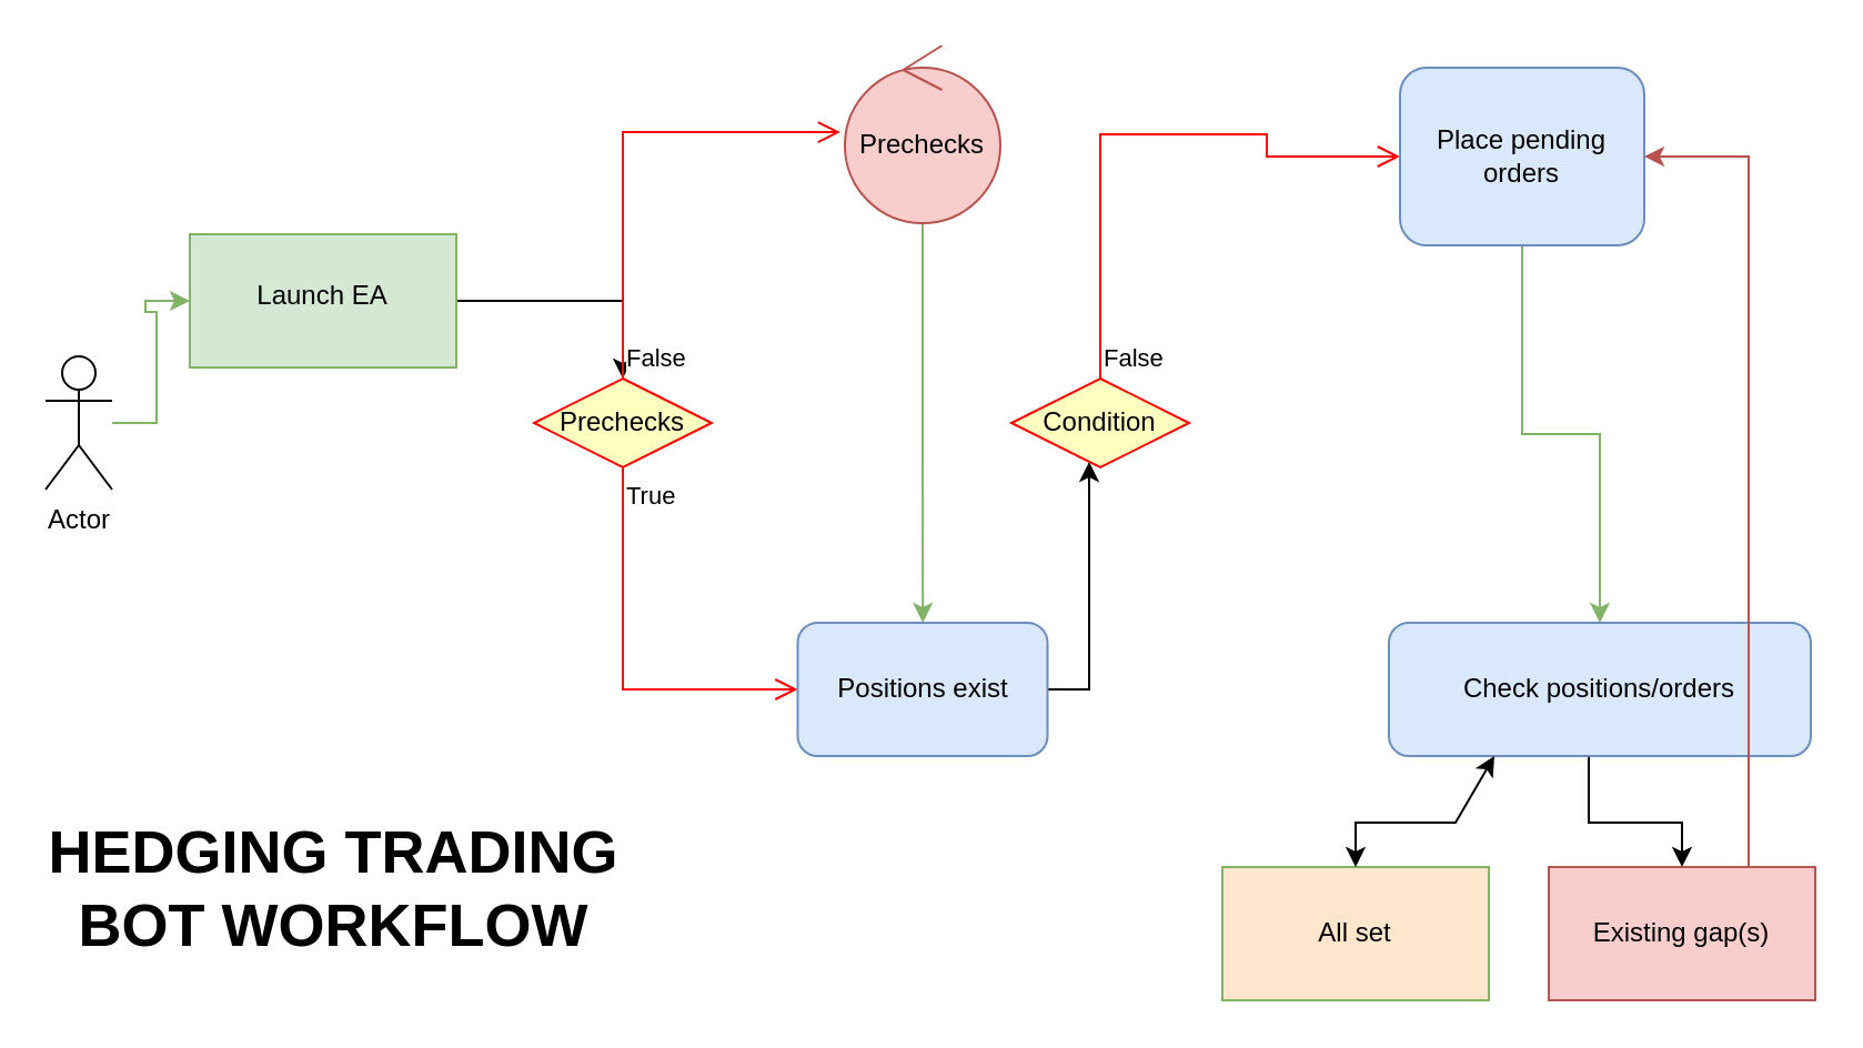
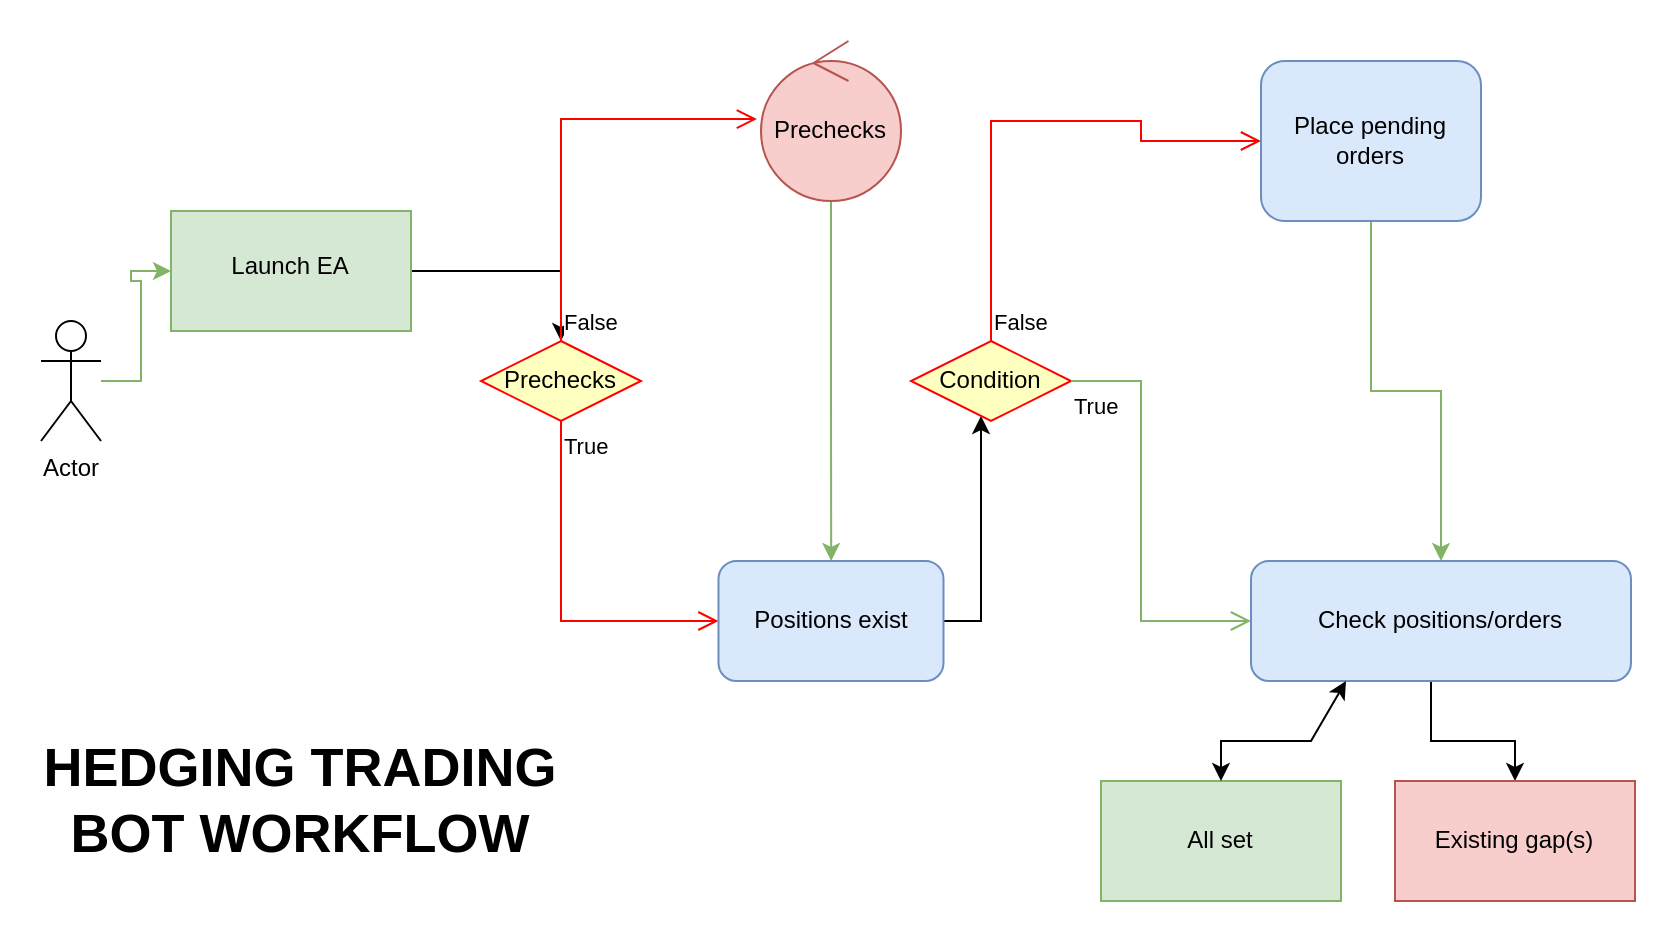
  <mxCell id="0" />
  <mxCell id="1" parent="0" />
  <mxCell id="2" value="" style="edgeStyle=orthogonalEdgeStyle;rounded=0;orthogonalLoop=1;jettySize=auto;html=1;fillColor=#d5e8d4;strokeColor=#82b366;" edge="1" parent="1" source="3" target="5"><mxGeometry relative="1" as="geometry" /></mxCell>
  <mxCell id="3" value="Actor" style="shape=umlActor;verticalLabelPosition=bottom;verticalAlign=top;html=1;outlineConnect=0;" vertex="1" parent="1"><mxGeometry x="20" y="160" width="30" height="60" as="geometry" /></mxCell>
  <mxCell id="4" value="" style="edgeStyle=orthogonalEdgeStyle;rounded=0;orthogonalLoop=1;jettySize=auto;html=1;" edge="1" parent="1" source="5" target="6"><mxGeometry relative="1" as="geometry" /></mxCell>
  <mxCell id="5" value="&lt;br&gt;Launch EA" style="whiteSpace=wrap;html=1;verticalAlign=top;fillColor=#d5e8d4;strokeColor=#82b366;" vertex="1" parent="1"><mxGeometry x="85" y="105" width="120" height="60" as="geometry" /></mxCell>
  <mxCell id="6" value="Prechecks" style="rhombus;whiteSpace=wrap;html=1;fillColor=#ffffc0;strokeColor=#ff0000;" vertex="1" parent="1"><mxGeometry x="240" y="170" width="80" height="40" as="geometry" /></mxCell>
  <mxCell id="7" value="False" style="edgeStyle=orthogonalEdgeStyle;html=1;align=left;verticalAlign=bottom;endArrow=open;endSize=8;strokeColor=#ff0000;rounded=0;entryX=-0.029;entryY=0.488;entryDx=0;entryDy=0;entryPerimeter=0;" edge="1" source="6" parent="1" target="10"><mxGeometry x="-1" relative="1" as="geometry"><mxPoint x="390" y="190" as="targetPoint" /><Array as="points"><mxPoint x="280" y="59" /></Array></mxGeometry></mxCell>
  <mxCell id="8" value="True" style="edgeStyle=orthogonalEdgeStyle;html=1;align=left;verticalAlign=top;endArrow=open;endSize=8;strokeColor=#ff0000;rounded=0;entryX=0;entryY=0.5;entryDx=0;entryDy=0;" edge="1" source="6" parent="1" target="12"><mxGeometry x="-1" relative="1" as="geometry"><mxPoint x="280" y="270" as="targetPoint" /><Array as="points"><mxPoint x="280" y="310" /></Array></mxGeometry></mxCell>
  <mxCell id="9" value="" style="edgeStyle=orthogonalEdgeStyle;rounded=0;orthogonalLoop=1;jettySize=auto;html=1;fillColor=#d5e8d4;strokeColor=#82b366;" edge="1" parent="1" source="10" target="12"><mxGeometry relative="1" as="geometry" /></mxCell>
  <mxCell id="10" value="Prechecks" style="ellipse;shape=umlControl;whiteSpace=wrap;html=1;fillColor=#f8cecc;strokeColor=#b85450;" vertex="1" parent="1"><mxGeometry x="380" y="20" width="70" height="80" as="geometry" /></mxCell>
  <mxCell id="11" value="" style="edgeStyle=orthogonalEdgeStyle;rounded=0;orthogonalLoop=1;jettySize=auto;html=1;" edge="1" parent="1" source="12" target="13"><mxGeometry relative="1" as="geometry"><Array as="points"><mxPoint x="490" y="310" /><mxPoint x="490" y="190" /></Array></mxGeometry></mxCell>
  <mxCell id="12" value="Positions exist" style="rounded=1;whiteSpace=wrap;html=1;fillColor=#dae8fc;strokeColor=#6c8ebf;" vertex="1" parent="1"><mxGeometry x="358.75" y="280" width="112.5" height="60" as="geometry" /></mxCell>
  <mxCell id="13" value="Condition" style="rhombus;whiteSpace=wrap;html=1;fillColor=#ffffc0;strokeColor=#ff0000;" vertex="1" parent="1"><mxGeometry x="455" y="170" width="80" height="40" as="geometry" /></mxCell>
  <mxCell id="14" value="False" style="edgeStyle=orthogonalEdgeStyle;html=1;align=left;verticalAlign=bottom;endArrow=open;endSize=8;strokeColor=#ff0000;rounded=0;entryX=0;entryY=0.5;entryDx=0;entryDy=0;" edge="1" source="13" parent="1" target="17"><mxGeometry x="-1" relative="1" as="geometry"><mxPoint x="640" y="60" as="targetPoint" /><Array as="points"><mxPoint x="570" y="60" /></Array></mxGeometry></mxCell>
+ <mxCell id="15" value="True" style="edgeStyle=orthogonalEdgeStyle;html=1;align=left;verticalAlign=top;endArrow=open;endSize=8;strokeColor=#82b366;rounded=0;entryX=0;entryY=0.5;entryDx=0;entryDy=0;fillColor=#d5e8d4;" edge="1" source="13" parent="1" target="19"><mxGeometry x="-1" relative="1" as="geometry"><mxPoint x="570" y="330" as="targetPoint" /><Array as="points"><mxPoint x="570" y="310" /></Array></mxGeometry></mxCell>
  <mxCell id="16" style="edgeStyle=orthogonalEdgeStyle;rounded=0;orthogonalLoop=1;jettySize=auto;html=1;entryX=0.5;entryY=0;entryDx=0;entryDy=0;fillColor=#d5e8d4;strokeColor=#82b366;" edge="1" parent="1" source="17" target="19"><mxGeometry relative="1" as="geometry" /></mxCell>
  <mxCell id="17" value="Place pending orders" style="rounded=1;whiteSpace=wrap;html=1;fillColor=#dae8fc;strokeColor=#6c8ebf;" vertex="1" parent="1"><mxGeometry x="630" y="30" width="110" height="80" as="geometry" /></mxCell>
  <mxCell id="18" style="edgeStyle=orthogonalEdgeStyle;rounded=0;orthogonalLoop=1;jettySize=auto;html=1;exitX=0.75;exitY=1;exitDx=0;exitDy=0;entryX=0.5;entryY=0;entryDx=0;entryDy=0;" edge="1" parent="1" source="19" target="21"><mxGeometry relative="1" as="geometry"><Array as="points"><mxPoint x="715" y="370" /><mxPoint x="757" y="370" /></Array></mxGeometry></mxCell>
  <mxCell id="19" value="Check positions/orders" style="rounded=1;whiteSpace=wrap;html=1;fillColor=#dae8fc;strokeColor=#6c8ebf;" vertex="1" parent="1"><mxGeometry x="625" y="280" width="190" height="60" as="geometry" /></mxCell>
- <mxCell id="20" style="edgeStyle=orthogonalEdgeStyle;rounded=0;orthogonalLoop=1;jettySize=auto;html=1;exitX=0.75;exitY=0;exitDx=0;exitDy=0;entryX=1;entryY=0.5;entryDx=0;entryDy=0;fillColor=#f8cecc;strokeColor=#b85450;" edge="1" parent="1" source="21" target="17"><mxGeometry relative="1" as="geometry" /></mxCell>
  <mxCell id="21" value="Existing gap(s)" style="rounded=0;whiteSpace=wrap;html=1;fillColor=#f8cecc;strokeColor=#b85450;" vertex="1" parent="1"><mxGeometry x="697" y="390" width="120" height="60" as="geometry" /></mxCell>
- <mxCell id="22" value="All set" style="rounded=0;whiteSpace=wrap;html=1;fillColor=#ffe6cc;strokeColor=#82b366;" vertex="1" parent="1"><mxGeometry x="550" y="390" width="120" height="60" as="geometry" /></mxCell>
+ <mxCell id="22" value="All set" style="rounded=0;whiteSpace=wrap;html=1;fillColor=#d5e8d4;strokeColor=#82b366;" vertex="1" parent="1"><mxGeometry x="550" y="390" width="120" height="60" as="geometry" /></mxCell>
  <mxCell id="23" value="" style="endArrow=classic;startArrow=classic;html=1;rounded=0;entryX=0.25;entryY=1;entryDx=0;entryDy=0;" edge="1" parent="1" target="19"><mxGeometry width="50" height="50" relative="1" as="geometry"><mxPoint x="610" y="390" as="sourcePoint" /><mxPoint x="500" y="410" as="targetPoint" /><Array as="points"><mxPoint x="610" y="370" /><mxPoint x="630" y="370" /><mxPoint x="655" y="370" /></Array></mxGeometry></mxCell>
  <mxCell id="24" value="HEDGING TRADING BOT WORKFLOW" style="rounded=0;whiteSpace=wrap;html=1;gradientColor=none;labelBackgroundColor=none;labelBorderColor=none;fontStyle=1;fontSize=27;fillColor=none;strokeColor=none;" vertex="1" parent="1"><mxGeometry x="20" y="350" width="260" height="100" as="geometry" /></mxCell>
